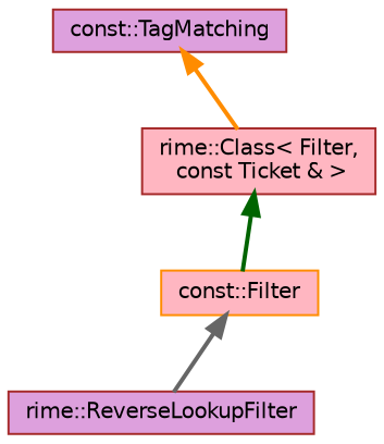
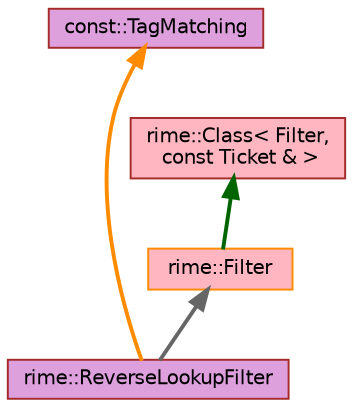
  digraph {
    node [color=brown fillcolor=plum fontname=Helvetica fontsize=10 shape=record style=filled]
    edge [dir=back fontname=Helvetica fontsize=10 labelfontname=Helvetica labelfontsize=10 style=bold]
    n1 [fontcolor=black height=0.2 label="rime::ReverseLookupFilter" width=0.4]
-   n2 [color=darkorange fillcolor=lightpink height=0.2 label="const::Filter" width=0.4]
+   n2 [color=darkorange fillcolor=lightpink height=0.2 label="rime::Filter" width=0.4]
    n3 [fillcolor=lightpink height=0.2 label="rime::Class\< Filter,\l const Ticket & \>" width=0.4]
    n4 [height=0.2 label="const::TagMatching" width=0.4]
    n2 -> n1 [color=gray40]
    n3 -> n2 [color=darkgreen]
-   n4 -> n3 [color=darkorange]
+   n4 -> n1 [color=darkorange]
  }
